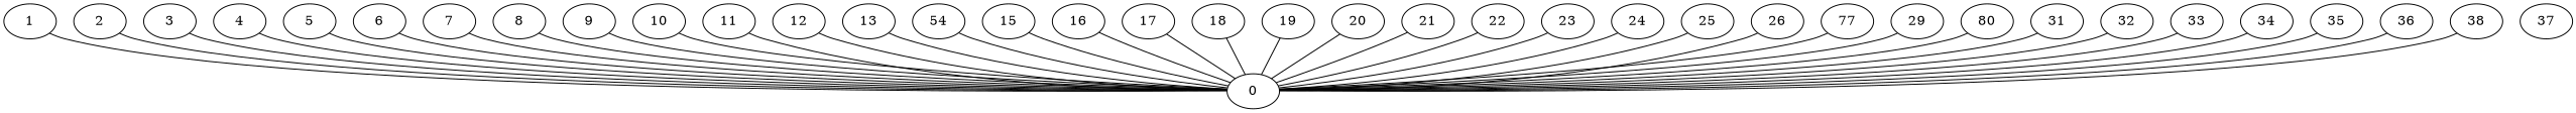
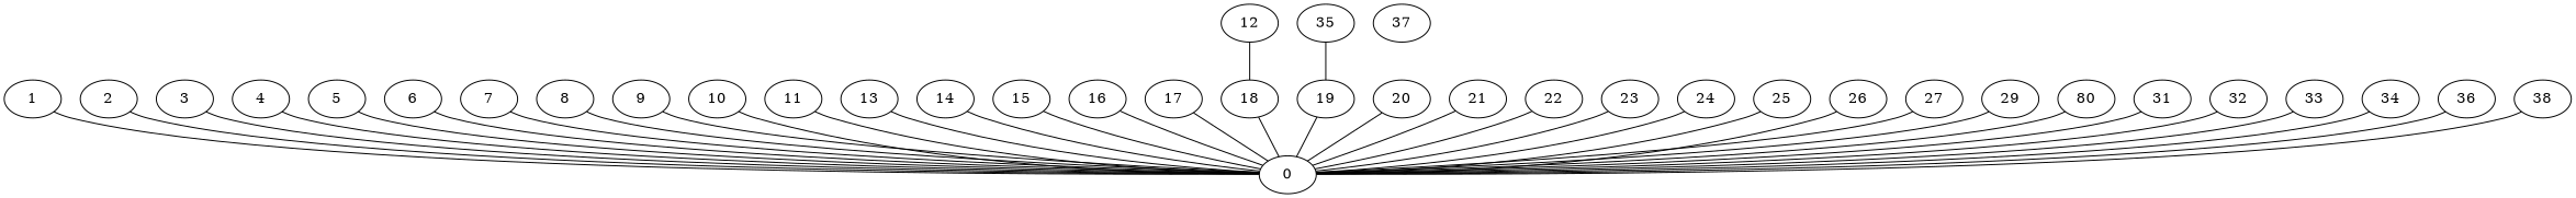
  graph {
    1
    0
    2
    3
    4
    5
    6
    7
    8
    9
    10
    11
    12
    13
-   14 [label=54]
+   14
    15
    16
    17
    18
    19
    20
    21
    22
    23
    24
    25
    26
-   27 [label=77]
+   27
    29
    n30 [label=80]
    31
    32
    33
    34
    35
    36
    37
    38
    1 -- 0
    2 -- 0
    3 -- 0
    4 -- 0
    5 -- 0
    6 -- 0
    7 -- 0
    8 -- 0
    9 -- 0
    10 -- 0
    11 -- 0
-   12 -- 0
+   12 -- 18
    13 -- 0
    14 -- 0
    15 -- 0
    16 -- 0
    17 -- 0
    18 -- 0
    19 -- 0
    20 -- 0
    21 -- 0
    22 -- 0
    23 -- 0
    24 -- 0
    25 -- 0
    26 -- 0
    27 -- 0
    29 -- 0
    n30 -- 0
    31 -- 0
    32 -- 0
    33 -- 0
    34 -- 0
-   35 -- 0
+   35 -- 19
    36 -- 0
    38 -- 0
  }
